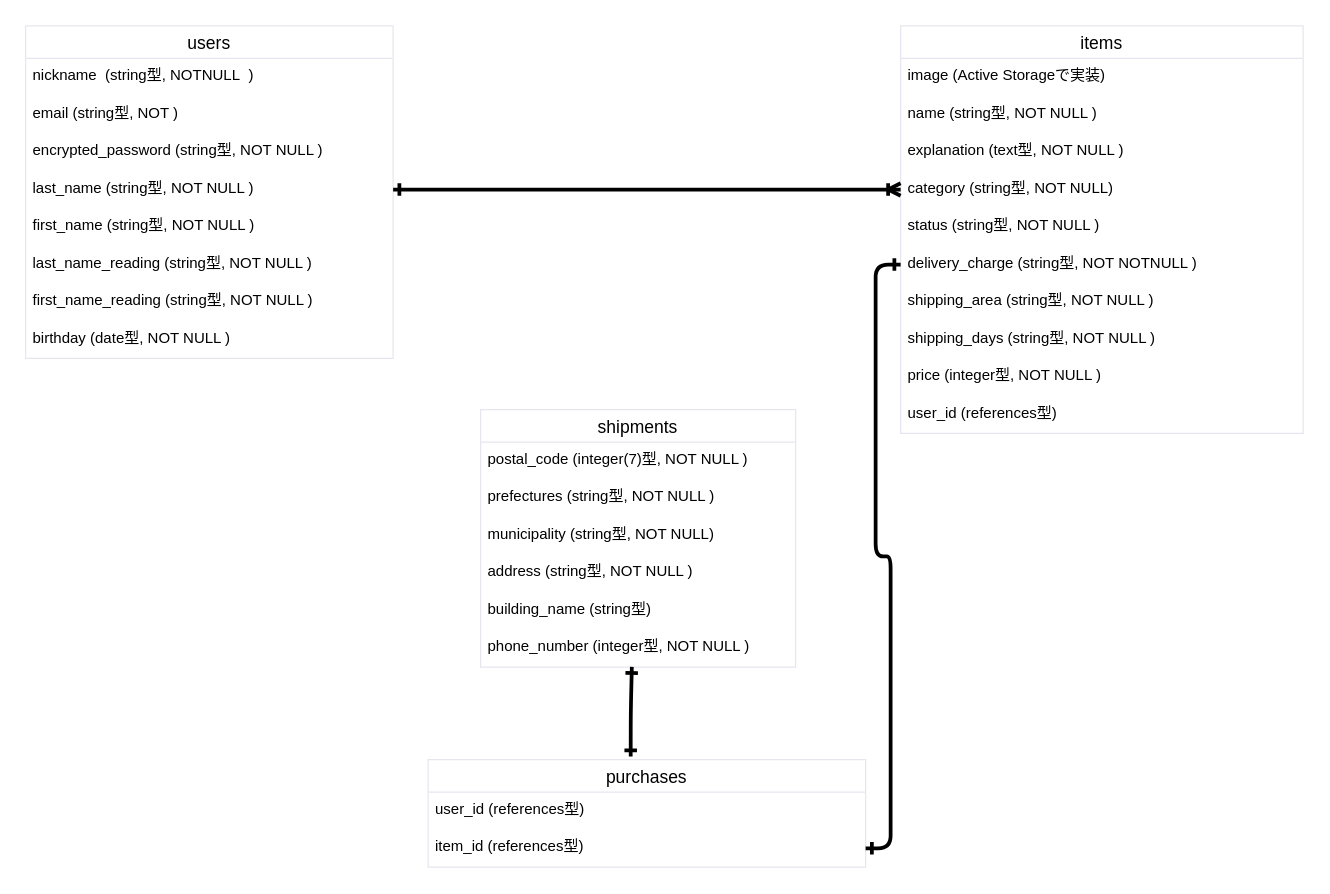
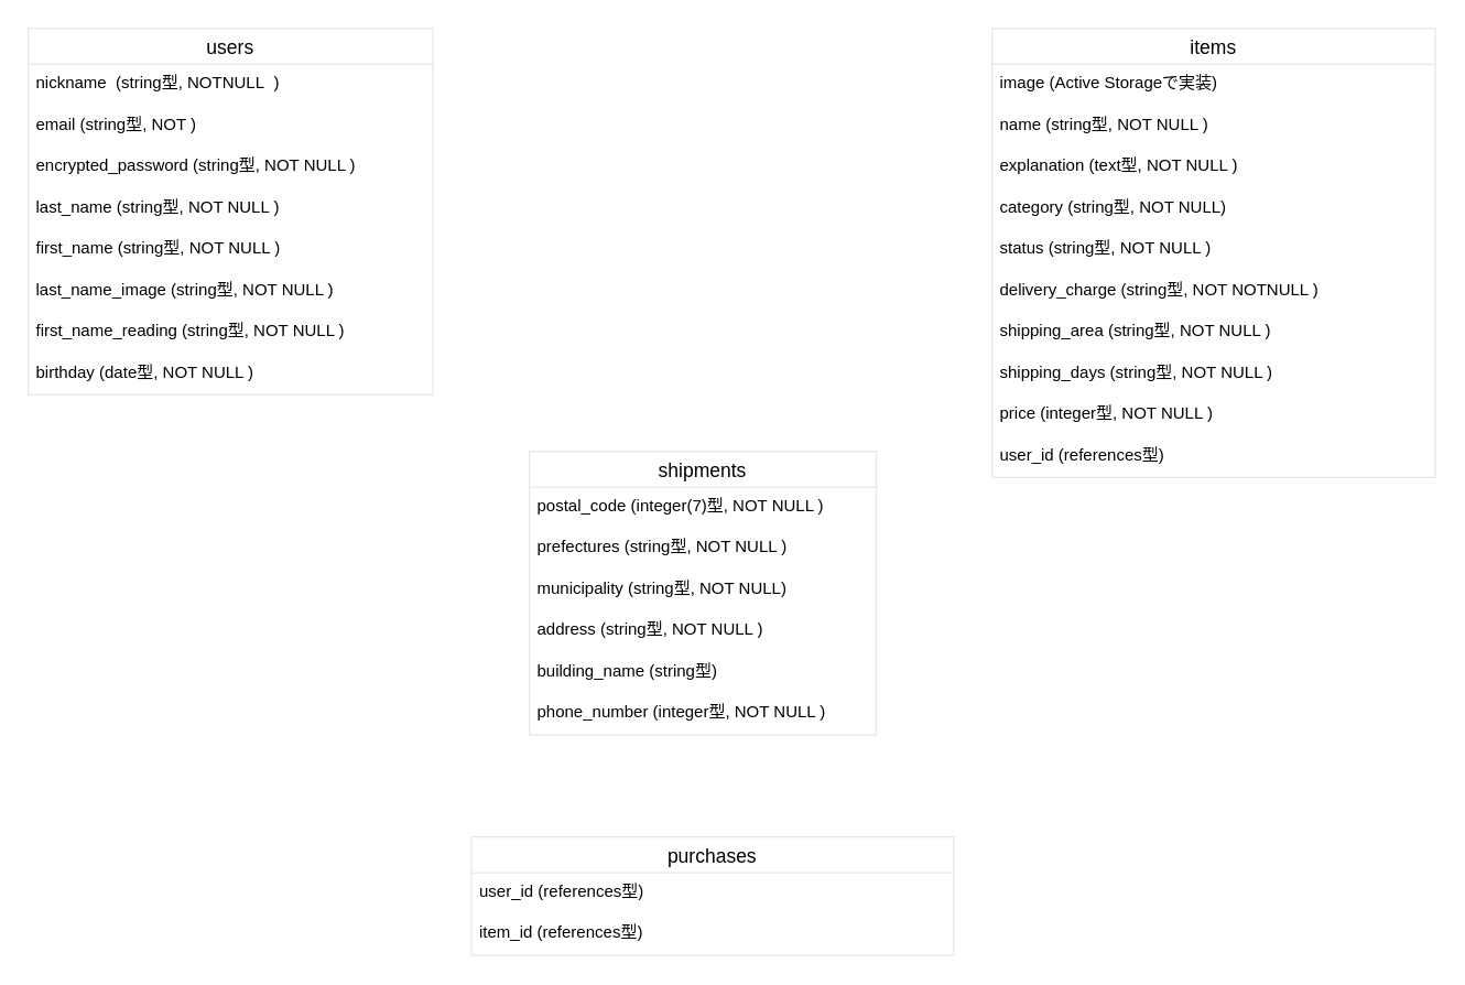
  <mxCell id="0" />
  <mxCell id="1" parent="0" />
  <mxCell id="2" style="edgeStyle=orthogonalEdgeStyle;curved=0;rounded=1;orthogonalLoop=1;jettySize=auto;html=1;entryX=0.5;entryY=0;entryDx=0;entryDy=0;" edge="1" parent="1"><mxGeometry relative="1" as="geometry"><mxPoint x="132" y="299" as="sourcePoint" /><mxPoint x="132" y="299" as="targetPoint" /></mxGeometry></mxCell>
  <mxCell id="3" value="users" style="swimlane;fontStyle=0;childLayout=stackLayout;horizontal=1;startSize=26;horizontalStack=0;resizeParent=1;resizeParentMax=0;resizeLast=0;collapsible=1;marginBottom=0;align=center;fontSize=14;rounded=0;strokeColor=#E7E6F0;" vertex="1" parent="1"><mxGeometry x="20" y="20" width="294" height="266" as="geometry" /></mxCell>
  <mxCell id="4" value="nickname  (string型, NOTNULL  )&#10;" style="text;strokeColor=none;fillColor=none;spacingLeft=4;spacingRight=4;overflow=hidden;rotatable=0;points=[[0,0.5],[1,0.5]];portConstraint=eastwest;fontSize=12;" vertex="1" parent="3"><mxGeometry y="26" width="294" height="30" as="geometry" /></mxCell>
  <mxCell id="5" value="email (string型, NOT )" style="text;strokeColor=none;fillColor=none;spacingLeft=4;spacingRight=4;overflow=hidden;rotatable=0;points=[[0,0.5],[1,0.5]];portConstraint=eastwest;fontSize=12;" vertex="1" parent="3"><mxGeometry y="56" width="294" height="30" as="geometry" /></mxCell>
  <mxCell id="6" value="encrypted_password (string型, NOT NULL )" style="text;strokeColor=none;fillColor=none;spacingLeft=4;spacingRight=4;overflow=hidden;rotatable=0;points=[[0,0.5],[1,0.5]];portConstraint=eastwest;fontSize=12;" vertex="1" parent="3"><mxGeometry y="86" width="294" height="30" as="geometry" /></mxCell>
  <mxCell id="7" value="last_name (string型, NOT NULL )" style="text;strokeColor=none;fillColor=none;spacingLeft=4;spacingRight=4;overflow=hidden;rotatable=0;points=[[0,0.5],[1,0.5]];portConstraint=eastwest;fontSize=12;" vertex="1" parent="3"><mxGeometry y="116" width="294" height="30" as="geometry" /></mxCell>
  <mxCell id="8" value="first_name (string型, NOT NULL )" style="text;strokeColor=none;fillColor=none;spacingLeft=4;spacingRight=4;overflow=hidden;rotatable=0;points=[[0,0.5],[1,0.5]];portConstraint=eastwest;fontSize=12;" vertex="1" parent="3"><mxGeometry y="146" width="294" height="30" as="geometry" /></mxCell>
- <mxCell id="9" value="last_name_reading (string型, NOT NULL )" style="text;strokeColor=none;fillColor=none;spacingLeft=4;spacingRight=4;overflow=hidden;rotatable=0;points=[[0,0.5],[1,0.5]];portConstraint=eastwest;fontSize=12;" vertex="1" parent="3"><mxGeometry y="176" width="294" height="30" as="geometry" /></mxCell>
+ <mxCell id="9" value="last_name_image (string型, NOT NULL )" style="text;strokeColor=none;fillColor=none;spacingLeft=4;spacingRight=4;overflow=hidden;rotatable=0;points=[[0,0.5],[1,0.5]];portConstraint=eastwest;fontSize=12;" vertex="1" parent="3"><mxGeometry y="176" width="294" height="30" as="geometry" /></mxCell>
  <mxCell id="10" value="first_name_reading (string型, NOT NULL )" style="text;strokeColor=none;fillColor=none;spacingLeft=4;spacingRight=4;overflow=hidden;rotatable=0;points=[[0,0.5],[1,0.5]];portConstraint=eastwest;fontSize=12;" vertex="1" parent="3"><mxGeometry y="206" width="294" height="30" as="geometry" /></mxCell>
  <mxCell id="11" value="birthday (date型, NOT NULL )" style="text;strokeColor=none;fillColor=none;spacingLeft=4;spacingRight=4;overflow=hidden;rotatable=0;points=[[0,0.5],[1,0.5]];portConstraint=eastwest;fontSize=12;" vertex="1" parent="3"><mxGeometry y="236" width="294" height="30" as="geometry" /></mxCell>
  <mxCell id="12" value="items" style="swimlane;fontStyle=0;childLayout=stackLayout;horizontal=1;startSize=26;horizontalStack=0;resizeParent=1;resizeParentMax=0;resizeLast=0;collapsible=1;marginBottom=0;align=center;fontSize=14;rounded=0;strokeColor=#E7E6F0;" vertex="1" parent="1"><mxGeometry x="720" y="20" width="322" height="326" as="geometry" /></mxCell>
  <mxCell id="13" value="image (Active Storageで実装)&#10;" style="text;strokeColor=none;fillColor=none;spacingLeft=4;spacingRight=4;overflow=hidden;rotatable=0;points=[[0,0.5],[1,0.5]];portConstraint=eastwest;fontSize=12;" vertex="1" parent="12"><mxGeometry y="26" width="322" height="30" as="geometry" /></mxCell>
  <mxCell id="14" value="name (string型, NOT NULL )" style="text;strokeColor=none;fillColor=none;spacingLeft=4;spacingRight=4;overflow=hidden;rotatable=0;points=[[0,0.5],[1,0.5]];portConstraint=eastwest;fontSize=12;" vertex="1" parent="12"><mxGeometry y="56" width="322" height="30" as="geometry" /></mxCell>
  <mxCell id="15" value="explanation (text型, NOT NULL )" style="text;strokeColor=none;fillColor=none;spacingLeft=4;spacingRight=4;overflow=hidden;rotatable=0;points=[[0,0.5],[1,0.5]];portConstraint=eastwest;fontSize=12;" vertex="1" parent="12"><mxGeometry y="86" width="322" height="30" as="geometry" /></mxCell>
  <mxCell id="16" value="category (string型, NOT NULL)" style="text;strokeColor=none;fillColor=none;spacingLeft=4;spacingRight=4;overflow=hidden;rotatable=0;points=[[0,0.5],[1,0.5]];portConstraint=eastwest;fontSize=12;" vertex="1" parent="12"><mxGeometry y="116" width="322" height="30" as="geometry" /></mxCell>
  <mxCell id="17" value="status (string型, NOT NULL )" style="text;strokeColor=none;fillColor=none;spacingLeft=4;spacingRight=4;overflow=hidden;rotatable=0;points=[[0,0.5],[1,0.5]];portConstraint=eastwest;fontSize=12;" vertex="1" parent="12"><mxGeometry y="146" width="322" height="30" as="geometry" /></mxCell>
  <mxCell id="18" value="delivery_charge (string型, NOT NOTNULL )" style="text;strokeColor=none;fillColor=none;spacingLeft=4;spacingRight=4;overflow=hidden;rotatable=0;points=[[0,0.5],[1,0.5]];portConstraint=eastwest;fontSize=12;" vertex="1" parent="12"><mxGeometry y="176" width="322" height="30" as="geometry" /></mxCell>
  <mxCell id="19" value="shipping_area (string型, NOT NULL )" style="text;strokeColor=none;fillColor=none;spacingLeft=4;spacingRight=4;overflow=hidden;rotatable=0;points=[[0,0.5],[1,0.5]];portConstraint=eastwest;fontSize=12;" vertex="1" parent="12"><mxGeometry y="206" width="322" height="30" as="geometry" /></mxCell>
  <mxCell id="20" value="shipping_days (string型, NOT NULL )" style="text;strokeColor=none;fillColor=none;spacingLeft=4;spacingRight=4;overflow=hidden;rotatable=0;points=[[0,0.5],[1,0.5]];portConstraint=eastwest;fontSize=12;" vertex="1" parent="12"><mxGeometry y="236" width="322" height="30" as="geometry" /></mxCell>
  <mxCell id="21" value="price (integer型, NOT NULL )" style="text;strokeColor=none;fillColor=none;spacingLeft=4;spacingRight=4;overflow=hidden;rotatable=0;points=[[0,0.5],[1,0.5]];portConstraint=eastwest;fontSize=12;" vertex="1" parent="12"><mxGeometry y="266" width="322" height="30" as="geometry" /></mxCell>
  <mxCell id="22" value="user_id (references型)" style="text;strokeColor=none;fillColor=none;spacingLeft=4;spacingRight=4;overflow=hidden;rotatable=0;points=[[0,0.5],[1,0.5]];portConstraint=eastwest;fontSize=12;" vertex="1" parent="12"><mxGeometry y="296" width="322" height="30" as="geometry" /></mxCell>
  <mxCell id="23" value="shipments" style="swimlane;fontStyle=0;childLayout=stackLayout;horizontal=1;startSize=26;horizontalStack=0;resizeParent=1;resizeParentMax=0;resizeLast=0;collapsible=1;marginBottom=0;align=center;fontSize=14;rounded=0;strokeColor=#E7E6F0;" vertex="1" parent="1"><mxGeometry x="384" y="327" width="252" height="206" as="geometry" /></mxCell>
  <mxCell id="24" value="postal_code (integer(7)型, NOT NULL )" style="text;strokeColor=none;fillColor=none;spacingLeft=4;spacingRight=4;overflow=hidden;rotatable=0;points=[[0,0.5],[1,0.5]];portConstraint=eastwest;fontSize=12;" vertex="1" parent="23"><mxGeometry y="26" width="252" height="30" as="geometry" /></mxCell>
  <mxCell id="25" value="prefectures (string型, NOT NULL )" style="text;strokeColor=none;fillColor=none;spacingLeft=4;spacingRight=4;overflow=hidden;rotatable=0;points=[[0,0.5],[1,0.5]];portConstraint=eastwest;fontSize=12;" vertex="1" parent="23"><mxGeometry y="56" width="252" height="30" as="geometry" /></mxCell>
  <mxCell id="26" value="municipality (string型, NOT NULL)" style="text;strokeColor=none;fillColor=none;spacingLeft=4;spacingRight=4;overflow=hidden;rotatable=0;points=[[0,0.5],[1,0.5]];portConstraint=eastwest;fontSize=12;" vertex="1" parent="23"><mxGeometry y="86" width="252" height="30" as="geometry" /></mxCell>
  <mxCell id="27" value="address (string型, NOT NULL )" style="text;strokeColor=none;fillColor=none;spacingLeft=4;spacingRight=4;overflow=hidden;rotatable=0;points=[[0,0.5],[1,0.5]];portConstraint=eastwest;fontSize=12;" vertex="1" parent="23"><mxGeometry y="116" width="252" height="30" as="geometry" /></mxCell>
  <mxCell id="28" value="building_name (string型)" style="text;strokeColor=none;fillColor=none;spacingLeft=4;spacingRight=4;overflow=hidden;rotatable=0;points=[[0,0.5],[1,0.5]];portConstraint=eastwest;fontSize=12;" vertex="1" parent="23"><mxGeometry y="146" width="252" height="30" as="geometry" /></mxCell>
  <mxCell id="29" value="phone_number (integer型, NOT NULL )" style="text;strokeColor=none;fillColor=none;spacingLeft=4;spacingRight=4;overflow=hidden;rotatable=0;points=[[0,0.5],[1,0.5]];portConstraint=eastwest;fontSize=12;" vertex="1" parent="23"><mxGeometry y="176" width="252" height="30" as="geometry" /></mxCell>
- <mxCell id="30" style="edgeStyle=orthogonalEdgeStyle;curved=0;rounded=1;jumpSize=10;orthogonalLoop=1;jettySize=auto;html=1;entryX=0.48;entryY=0.996;entryDx=0;entryDy=0;entryPerimeter=0;startArrow=ERone;startFill=0;endArrow=ERone;endFill=0;strokeWidth=3;exitX=0.463;exitY=-0.027;exitDx=0;exitDy=0;exitPerimeter=0;" edge="1" parent="1" source="31" target="29"><mxGeometry relative="1" as="geometry" /></mxCell>
  <mxCell id="31" value="purchases" style="swimlane;fontStyle=0;childLayout=stackLayout;horizontal=1;startSize=26;horizontalStack=0;resizeParent=1;resizeParentMax=0;resizeLast=0;collapsible=1;marginBottom=0;align=center;fontSize=14;rounded=0;strokeColor=#E7E6F0;" vertex="1" parent="1"><mxGeometry x="342" y="607" width="350" height="86" as="geometry" /></mxCell>
  <mxCell id="32" value="user_id (references型)" style="text;strokeColor=none;fillColor=none;spacingLeft=4;spacingRight=4;overflow=hidden;rotatable=0;points=[[0,0.5],[1,0.5]];portConstraint=eastwest;fontSize=12;" vertex="1" parent="31"><mxGeometry y="26" width="350" height="30" as="geometry" /></mxCell>
  <mxCell id="33" value="item_id (references型)" style="text;strokeColor=none;fillColor=none;spacingLeft=4;spacingRight=4;overflow=hidden;rotatable=0;points=[[0,0.5],[1,0.5]];portConstraint=eastwest;fontSize=12;" vertex="1" parent="31"><mxGeometry y="56" width="350" height="30" as="geometry" /></mxCell>
- <mxCell id="34" style="edgeStyle=orthogonalEdgeStyle;curved=0;rounded=1;orthogonalLoop=1;jettySize=auto;html=1;exitX=1;exitY=0.5;exitDx=0;exitDy=0;startArrow=ERone;startFill=0;endArrow=ERoneToMany;endFill=0;entryX=0;entryY=0.5;entryDx=0;entryDy=0;strokeWidth=3;jumpSize=10;" edge="1" parent="1" source="7" target="16"><mxGeometry relative="1" as="geometry"><mxPoint x="510" y="150.529" as="targetPoint" /></mxGeometry></mxCell>
- <mxCell id="35" style="edgeStyle=orthogonalEdgeStyle;curved=0;rounded=1;jumpSize=10;orthogonalLoop=1;jettySize=auto;html=1;exitX=0;exitY=0.5;exitDx=0;exitDy=0;startArrow=ERone;startFill=0;endArrow=ERone;endFill=0;strokeWidth=3;entryX=1;entryY=0.5;entryDx=0;entryDy=0;" edge="1" parent="1" source="18" target="33"><mxGeometry relative="1" as="geometry"><mxPoint x="692" y="495" as="targetPoint" /></mxGeometry></mxCell>
